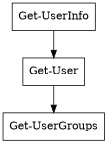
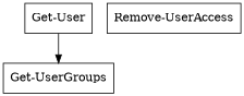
  digraph {
    node [shape=box]
-   "Get-UserInfo"
    "Get-User"
    "Get-UserGroups"
-   "Get-UserInfo" -> "Get-User"
+   "Remove-UserAccess"
    "Get-User" -> "Get-UserGroups"
  }
